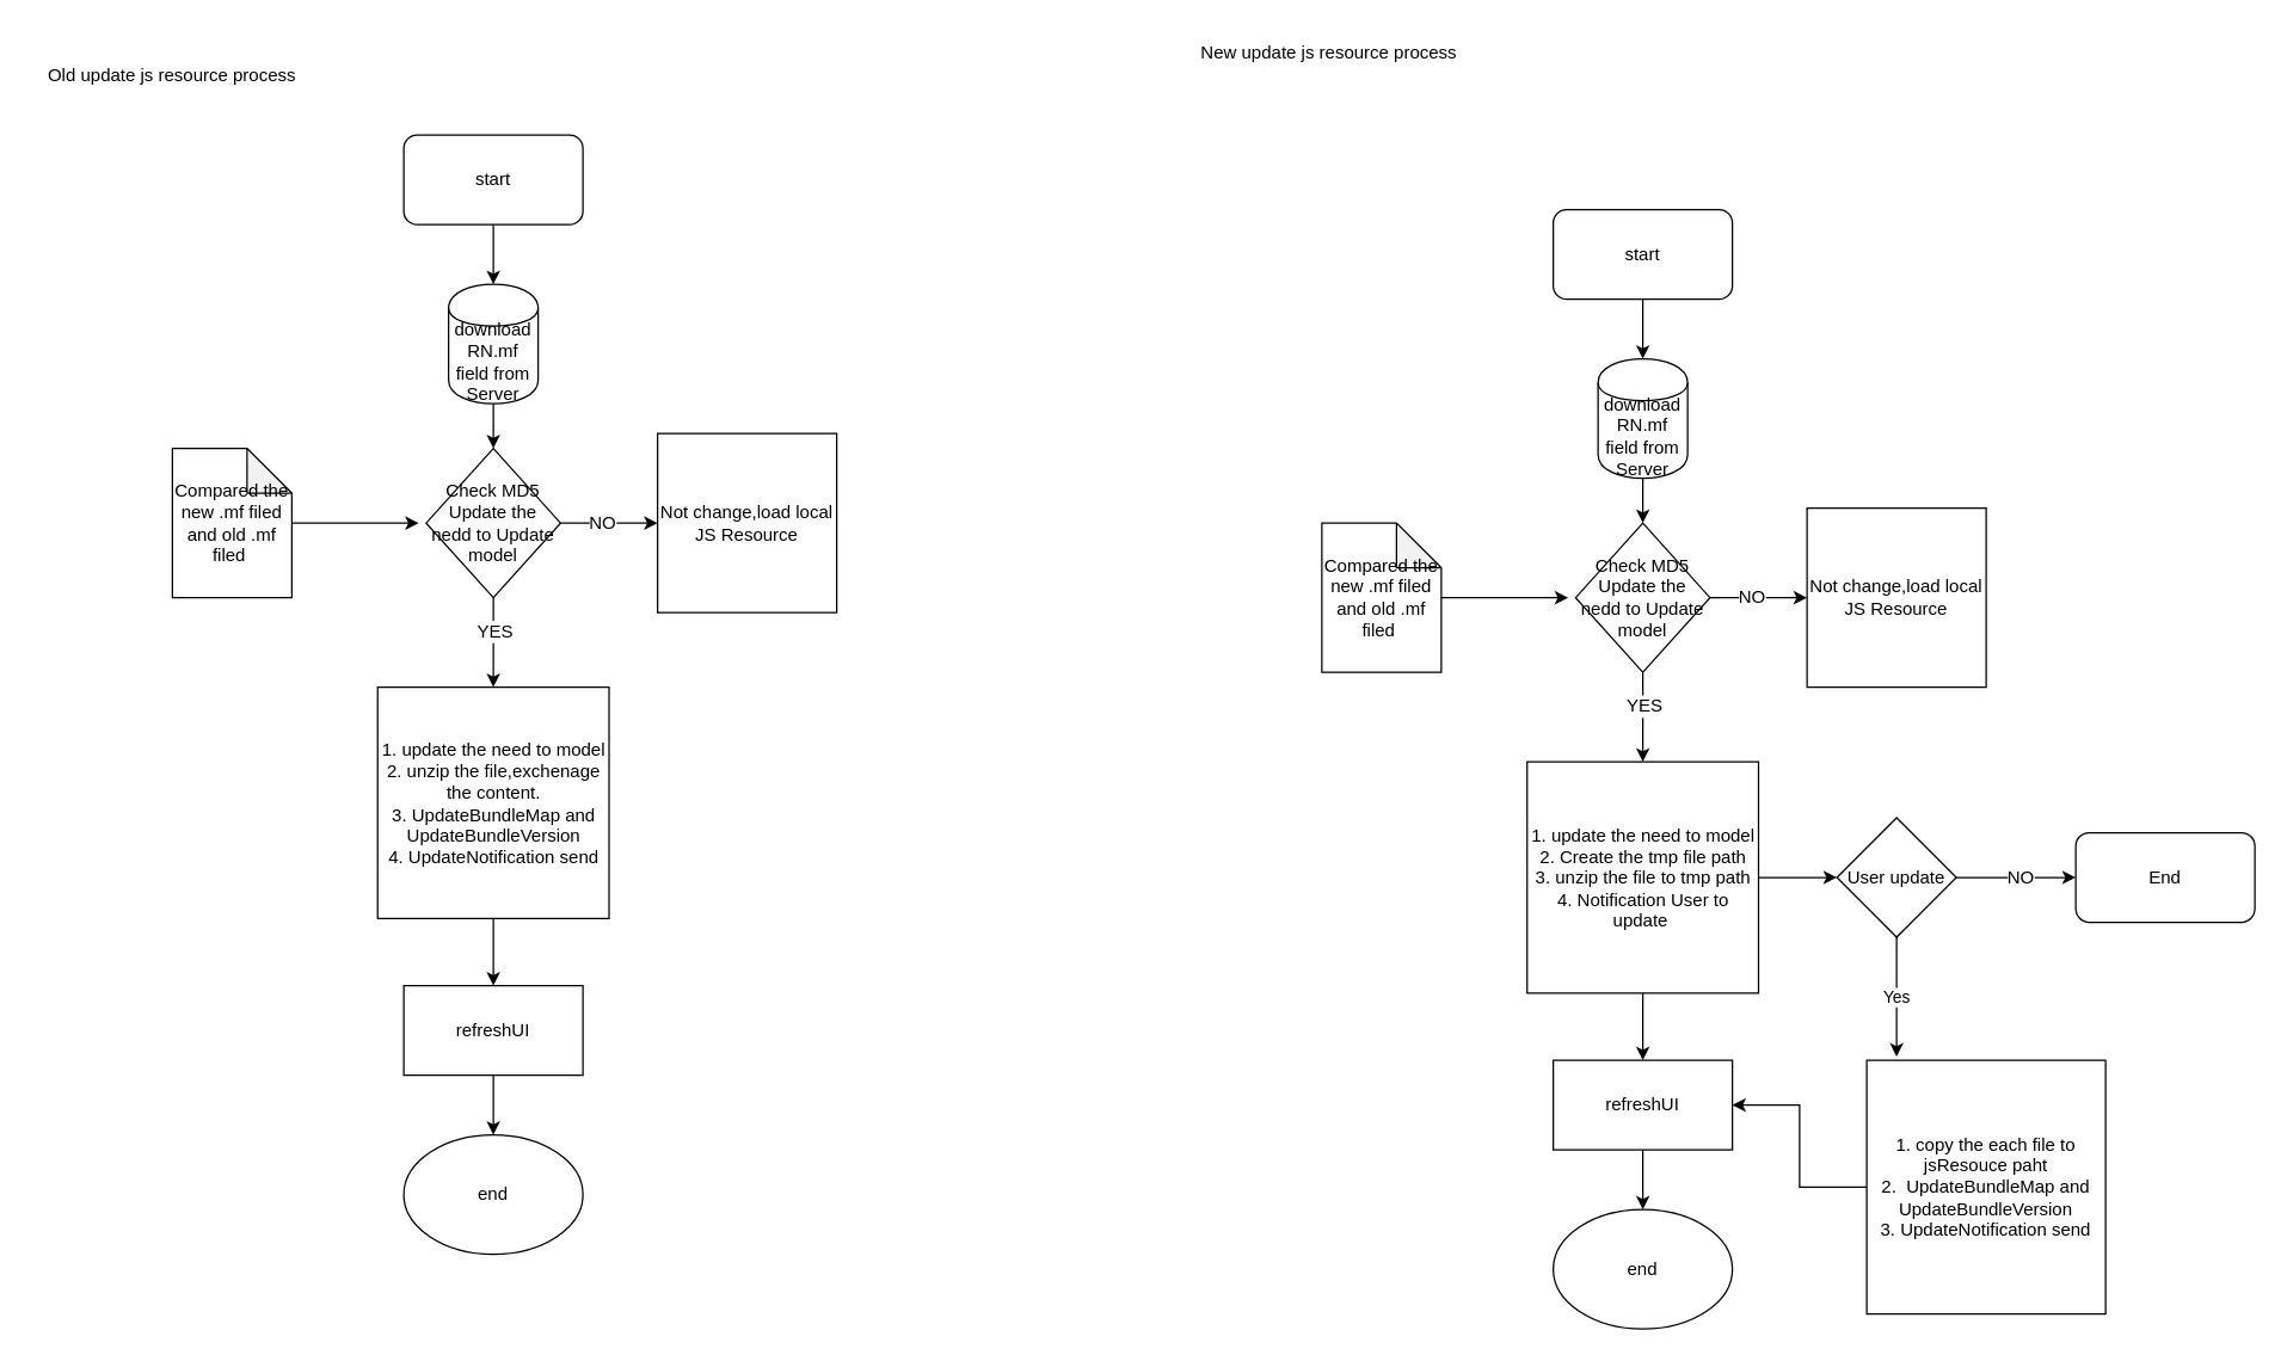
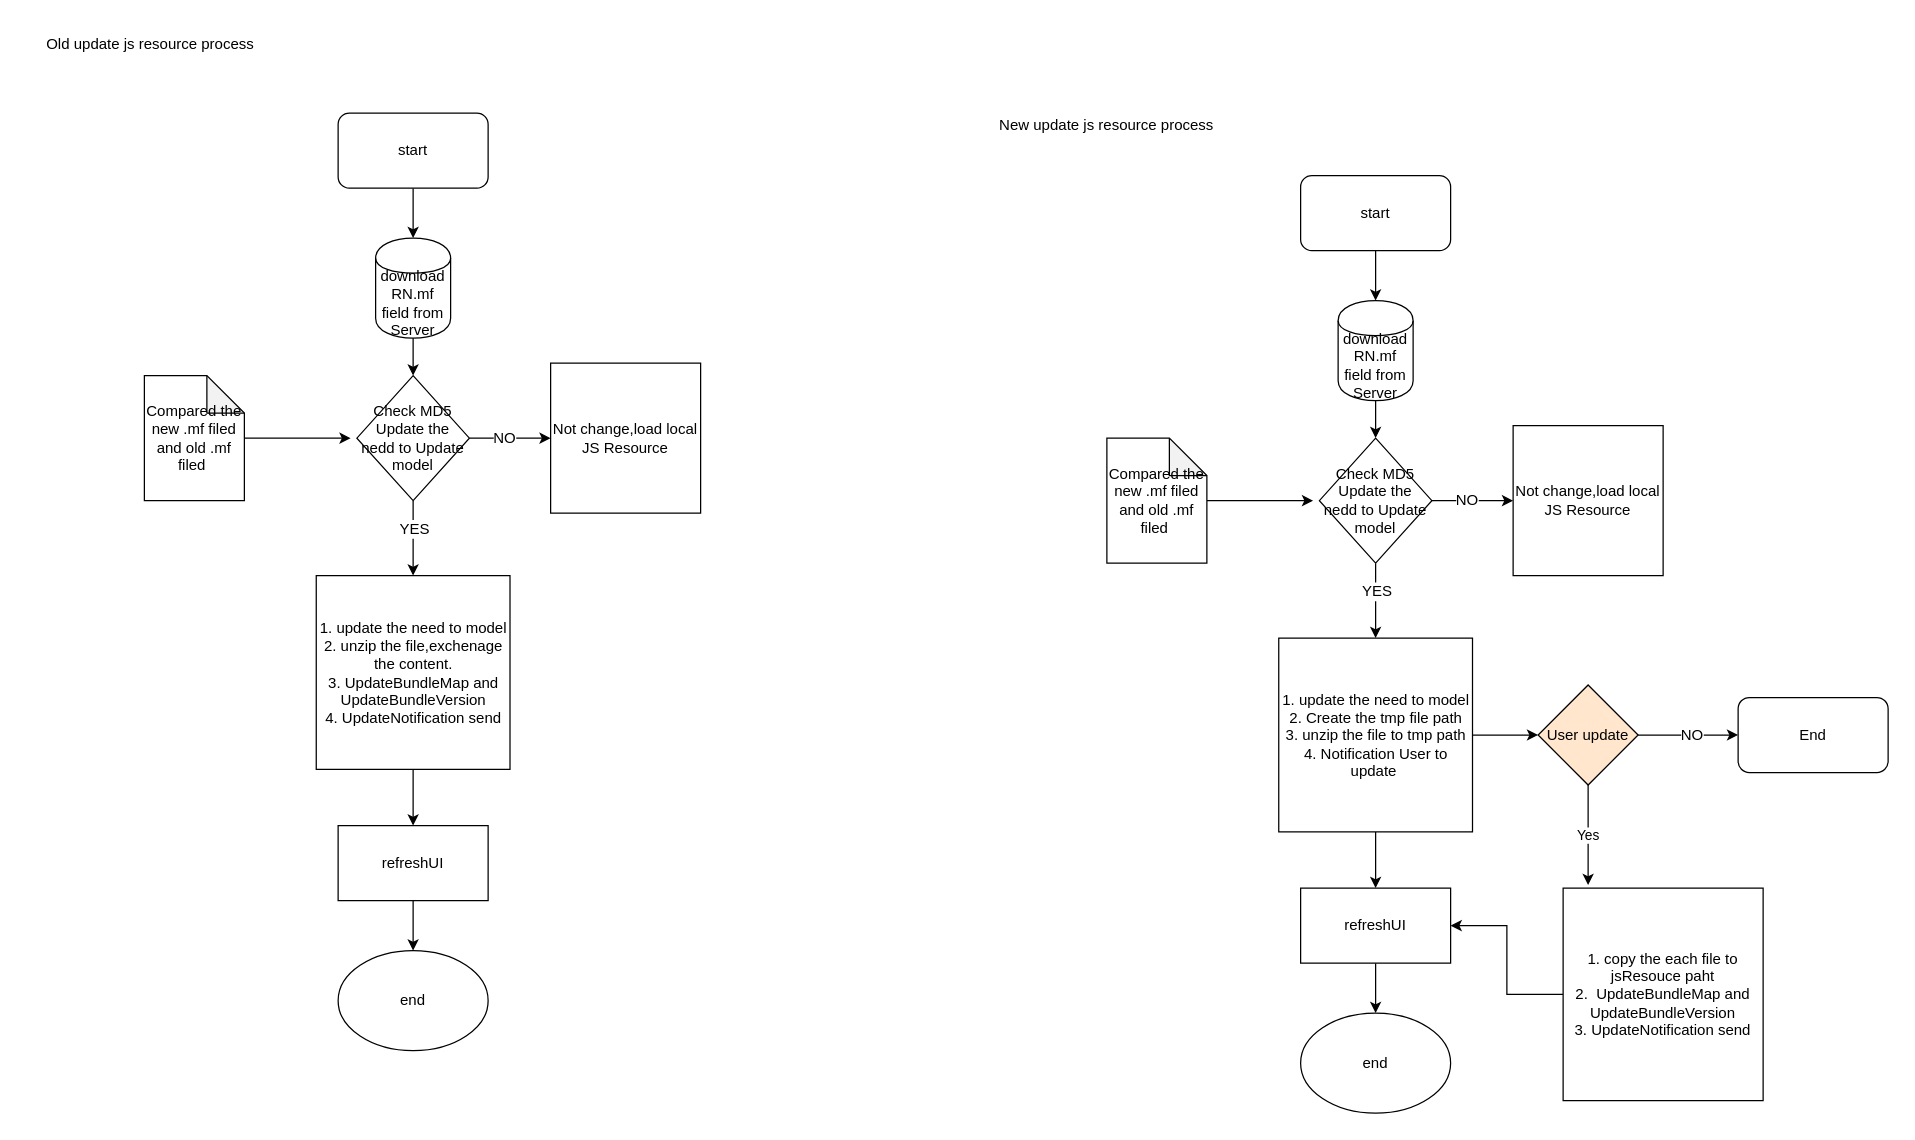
  <mxCell id="0" />
  <mxCell id="1" parent="0" />
  <mxCell id="2" value="" style="edgeStyle=orthogonalEdgeStyle;rounded=0;orthogonalLoop=1;jettySize=auto;html=1;" edge="1" parent="1" source="3" target="5"><mxGeometry relative="1" as="geometry"><mxPoint x="900" y="180" as="targetPoint" /><Array as="points" /></mxGeometry></mxCell>
  <mxCell id="3" value="start" style="rounded=1;whiteSpace=wrap;html=1;" vertex="1" parent="1"><mxGeometry x="270" y="90" width="120" height="60" as="geometry" /></mxCell>
  <mxCell id="4" value="" style="edgeStyle=orthogonalEdgeStyle;rounded=0;orthogonalLoop=1;jettySize=auto;html=1;" edge="1" parent="1" source="5" target="11"><mxGeometry relative="1" as="geometry" /></mxCell>
  <mxCell id="5" value="download RN.mf field from Server" style="shape=cylinder;whiteSpace=wrap;html=1;boundedLbl=1;backgroundOutline=1;" vertex="1" parent="1"><mxGeometry x="300" y="190" width="60" height="80" as="geometry" /></mxCell>
- <mxCell id="6" value="Old update js resource process" style="text;html=1;strokeColor=none;fillColor=none;align=center;verticalAlign=middle;whiteSpace=wrap;rounded=0;" vertex="1" parent="1"><mxGeometry x="20" y="20" width="190" height="60" as="geometry" /></mxCell>
+ <mxCell id="6" value="Old update js resource process" style="text;html=1;strokeColor=none;fillColor=none;align=center;verticalAlign=middle;whiteSpace=wrap;rounded=0;" vertex="1" parent="1"><mxGeometry x="25" y="5" width="190" height="60" as="geometry" /></mxCell>
  <mxCell id="7" value="" style="edgeStyle=orthogonalEdgeStyle;rounded=0;orthogonalLoop=1;jettySize=auto;html=1;" edge="1" parent="1" source="11" target="13"><mxGeometry relative="1" as="geometry" /></mxCell>
  <mxCell id="8" value="YES" style="text;html=1;resizable=0;points=[];align=center;verticalAlign=middle;labelBackgroundColor=#ffffff;" vertex="1" connectable="0" parent="7"><mxGeometry x="-0.28" relative="1" as="geometry"><mxPoint as="offset" /></mxGeometry></mxCell>
  <mxCell id="9" value="" style="edgeStyle=orthogonalEdgeStyle;rounded=0;orthogonalLoop=1;jettySize=auto;html=1;" edge="1" parent="1" source="11" target="16"><mxGeometry relative="1" as="geometry" /></mxCell>
  <mxCell id="10" value="NO" style="text;html=1;resizable=0;points=[];align=center;verticalAlign=middle;labelBackgroundColor=#ffffff;" vertex="1" connectable="0" parent="9"><mxGeometry x="-0.169" y="1" relative="1" as="geometry"><mxPoint as="offset" /></mxGeometry></mxCell>
  <mxCell id="11" value="Check MD5&lt;br&gt;Update the nedd to Update model" style="rhombus;whiteSpace=wrap;html=1;" vertex="1" parent="1"><mxGeometry x="285" y="300" width="90" height="100" as="geometry" /></mxCell>
  <mxCell id="12" value="" style="edgeStyle=orthogonalEdgeStyle;rounded=0;orthogonalLoop=1;jettySize=auto;html=1;" edge="1" parent="1" source="13" target="18"><mxGeometry relative="1" as="geometry" /></mxCell>
  <mxCell id="13" value="1. update the need to model&lt;br&gt;2.&amp;nbsp;unzip the file,exchenage the content.&lt;br&gt;3. UpdateBundleMap and UpdateBundleVersion&lt;br&gt;4. UpdateNotification send" style="whiteSpace=wrap;html=1;aspect=fixed;" vertex="1" parent="1"><mxGeometry x="252.5" y="460" width="155" height="155" as="geometry" /></mxCell>
  <mxCell id="14" value="" style="edgeStyle=orthogonalEdgeStyle;rounded=0;orthogonalLoop=1;jettySize=auto;html=1;" edge="1" parent="1" source="15"><mxGeometry relative="1" as="geometry"><mxPoint x="280" y="350" as="targetPoint" /></mxGeometry></mxCell>
  <mxCell id="15" value="Compared the new .mf filed and old .mf filed&amp;nbsp;" style="shape=note;whiteSpace=wrap;html=1;backgroundOutline=1;darkOpacity=0.05;" vertex="1" parent="1"><mxGeometry x="115" y="300" width="80" height="100" as="geometry" /></mxCell>
  <mxCell id="16" value="Not change,load local JS Resource" style="whiteSpace=wrap;html=1;aspect=fixed;" vertex="1" parent="1"><mxGeometry x="440" y="290" width="120" height="120" as="geometry" /></mxCell>
  <mxCell id="17" value="" style="edgeStyle=orthogonalEdgeStyle;rounded=0;orthogonalLoop=1;jettySize=auto;html=1;" edge="1" parent="1" source="18" target="19"><mxGeometry relative="1" as="geometry" /></mxCell>
  <mxCell id="18" value="refreshUI" style="rounded=0;whiteSpace=wrap;html=1;" vertex="1" parent="1"><mxGeometry x="270" y="660" width="120" height="60" as="geometry" /></mxCell>
  <mxCell id="19" value="end" style="ellipse;whiteSpace=wrap;html=1;" vertex="1" parent="1"><mxGeometry x="270" y="760" width="120" height="80" as="geometry" /></mxCell>
  <mxCell id="20" value="" style="edgeStyle=orthogonalEdgeStyle;rounded=0;orthogonalLoop=1;jettySize=auto;html=1;" edge="1" parent="1" source="21" target="23"><mxGeometry relative="1" as="geometry"><mxPoint x="1670" y="230" as="targetPoint" /><Array as="points" /></mxGeometry></mxCell>
  <mxCell id="21" value="start" style="rounded=1;whiteSpace=wrap;html=1;" vertex="1" parent="1"><mxGeometry x="1040" y="140" width="120" height="60" as="geometry" /></mxCell>
  <mxCell id="22" value="" style="edgeStyle=orthogonalEdgeStyle;rounded=0;orthogonalLoop=1;jettySize=auto;html=1;" edge="1" parent="1" source="23" target="29"><mxGeometry relative="1" as="geometry" /></mxCell>
  <mxCell id="23" value="download RN.mf field from Server" style="shape=cylinder;whiteSpace=wrap;html=1;boundedLbl=1;backgroundOutline=1;" vertex="1" parent="1"><mxGeometry x="1070" y="240" width="60" height="80" as="geometry" /></mxCell>
- <mxCell id="24" value="New update js resource process" style="text;html=1;strokeColor=none;fillColor=none;align=center;verticalAlign=middle;whiteSpace=wrap;rounded=0;" vertex="1" parent="1"><mxGeometry x="795" y="5" width="190" height="60" as="geometry" /></mxCell>
+ <mxCell id="24" value="New update js resource process" style="text;html=1;strokeColor=none;fillColor=none;align=center;verticalAlign=middle;whiteSpace=wrap;rounded=0;" vertex="1" parent="1"><mxGeometry x="790" y="70" width="190" height="60" as="geometry" /></mxCell>
  <mxCell id="25" value="" style="edgeStyle=orthogonalEdgeStyle;rounded=0;orthogonalLoop=1;jettySize=auto;html=1;" edge="1" parent="1" source="29" target="32"><mxGeometry relative="1" as="geometry" /></mxCell>
  <mxCell id="26" value="YES" style="text;html=1;resizable=0;points=[];align=center;verticalAlign=middle;labelBackgroundColor=#ffffff;" vertex="1" connectable="0" parent="25"><mxGeometry x="-0.28" relative="1" as="geometry"><mxPoint as="offset" /></mxGeometry></mxCell>
  <mxCell id="27" value="" style="edgeStyle=orthogonalEdgeStyle;rounded=0;orthogonalLoop=1;jettySize=auto;html=1;" edge="1" parent="1" source="29" target="35"><mxGeometry relative="1" as="geometry" /></mxCell>
  <mxCell id="28" value="NO" style="text;html=1;resizable=0;points=[];align=center;verticalAlign=middle;labelBackgroundColor=#ffffff;" vertex="1" connectable="0" parent="27"><mxGeometry x="-0.169" y="1" relative="1" as="geometry"><mxPoint as="offset" /></mxGeometry></mxCell>
  <mxCell id="29" value="Check MD5&lt;br&gt;Update the nedd to Update model" style="rhombus;whiteSpace=wrap;html=1;" vertex="1" parent="1"><mxGeometry x="1055" y="350" width="90" height="100" as="geometry" /></mxCell>
  <mxCell id="30" value="" style="edgeStyle=orthogonalEdgeStyle;rounded=0;orthogonalLoop=1;jettySize=auto;html=1;" edge="1" parent="1" source="32" target="37"><mxGeometry relative="1" as="geometry" /></mxCell>
  <mxCell id="31" value="" style="edgeStyle=orthogonalEdgeStyle;rounded=0;orthogonalLoop=1;jettySize=auto;html=1;" edge="1" parent="1" source="32"><mxGeometry relative="1" as="geometry"><mxPoint x="1230" y="587.5" as="targetPoint" /></mxGeometry></mxCell>
  <mxCell id="32" value="1. update the need to model&lt;br&gt;2. Create the tmp file path&lt;br&gt;3.&amp;nbsp;unzip the file to tmp path&lt;br&gt;4. Notification User to update&amp;nbsp;" style="whiteSpace=wrap;html=1;aspect=fixed;" vertex="1" parent="1"><mxGeometry x="1022.5" y="510" width="155" height="155" as="geometry" /></mxCell>
  <mxCell id="33" value="" style="edgeStyle=orthogonalEdgeStyle;rounded=0;orthogonalLoop=1;jettySize=auto;html=1;" edge="1" parent="1" source="34"><mxGeometry relative="1" as="geometry"><mxPoint x="1050" y="400" as="targetPoint" /></mxGeometry></mxCell>
  <mxCell id="34" value="Compared the new .mf filed and old .mf filed&amp;nbsp;" style="shape=note;whiteSpace=wrap;html=1;backgroundOutline=1;darkOpacity=0.05;" vertex="1" parent="1"><mxGeometry x="885" y="350" width="80" height="100" as="geometry" /></mxCell>
  <mxCell id="35" value="Not change,load local JS Resource" style="whiteSpace=wrap;html=1;aspect=fixed;" vertex="1" parent="1"><mxGeometry x="1210" y="340" width="120" height="120" as="geometry" /></mxCell>
  <mxCell id="36" value="" style="edgeStyle=orthogonalEdgeStyle;rounded=0;orthogonalLoop=1;jettySize=auto;html=1;" edge="1" parent="1" source="37" target="38"><mxGeometry relative="1" as="geometry" /></mxCell>
  <mxCell id="37" value="refreshUI" style="rounded=0;whiteSpace=wrap;html=1;" vertex="1" parent="1"><mxGeometry x="1040" y="710" width="120" height="60" as="geometry" /></mxCell>
  <mxCell id="38" value="end" style="ellipse;whiteSpace=wrap;html=1;" vertex="1" parent="1"><mxGeometry x="1040" y="810" width="120" height="80" as="geometry" /></mxCell>
  <mxCell id="39" value="" style="edgeStyle=orthogonalEdgeStyle;rounded=0;orthogonalLoop=1;jettySize=auto;html=1;" edge="1" parent="1" source="42"><mxGeometry relative="1" as="geometry"><mxPoint x="1390" y="587.5" as="targetPoint" /></mxGeometry></mxCell>
  <mxCell id="40" value="NO" style="text;html=1;resizable=0;points=[];align=center;verticalAlign=middle;labelBackgroundColor=#ffffff;" vertex="1" connectable="0" parent="39"><mxGeometry x="0.075" y="1" relative="1" as="geometry"><mxPoint y="1" as="offset" /></mxGeometry></mxCell>
  <mxCell id="41" value="Yes" style="edgeStyle=orthogonalEdgeStyle;rounded=0;orthogonalLoop=1;jettySize=auto;html=1;" edge="1" parent="1" source="42"><mxGeometry relative="1" as="geometry"><mxPoint x="1270" y="707.5" as="targetPoint" /></mxGeometry></mxCell>
- <mxCell id="42" value="User update" style="rhombus;whiteSpace=wrap;html=1;" vertex="1" parent="1"><mxGeometry x="1230" y="547.5" width="80" height="80" as="geometry" /></mxCell>
+ <mxCell id="42" value="User update" style="rhombus;whiteSpace=wrap;html=1;fillColor=#ffe6cc;" vertex="1" parent="1"><mxGeometry x="1230" y="547.5" width="80" height="80" as="geometry" /></mxCell>
  <mxCell id="43" value="End" style="rounded=1;whiteSpace=wrap;html=1;" vertex="1" parent="1"><mxGeometry x="1390" y="557.5" width="120" height="60" as="geometry" /></mxCell>
  <mxCell id="44" style="edgeStyle=orthogonalEdgeStyle;rounded=0;orthogonalLoop=1;jettySize=auto;html=1;entryX=1;entryY=0.5;entryDx=0;entryDy=0;" edge="1" parent="1" source="45" target="37"><mxGeometry relative="1" as="geometry" /></mxCell>
  <mxCell id="45" value="1. copy the each file to jsResouce paht&lt;br&gt;2.&amp;nbsp; UpdateBundleMap and UpdateBundleVersion&lt;br&gt;3. UpdateNotification send&lt;br&gt;" style="rounded=0;whiteSpace=wrap;html=1;" vertex="1" parent="1"><mxGeometry x="1250" y="710" width="160" height="170" as="geometry" /></mxCell>
